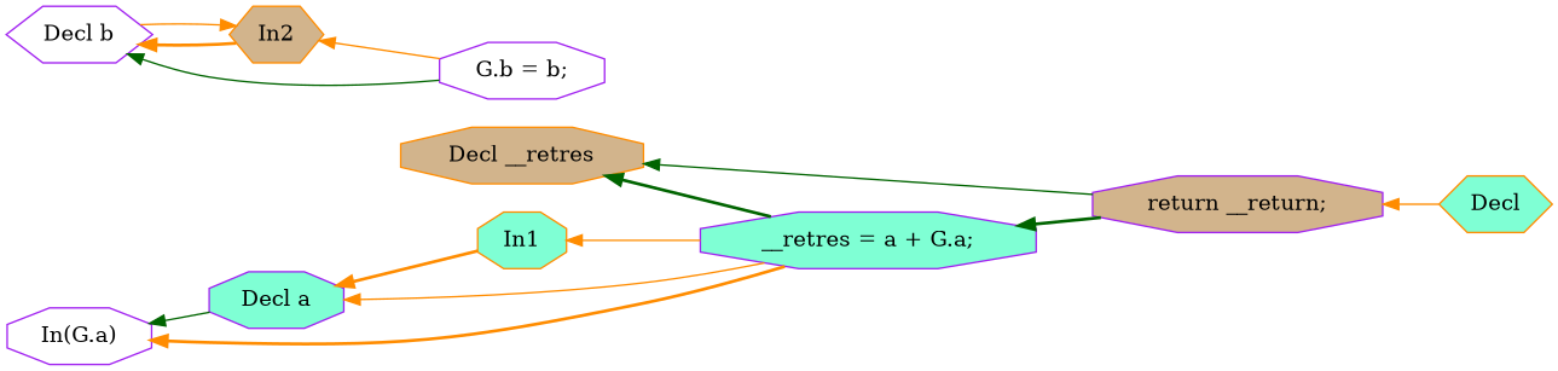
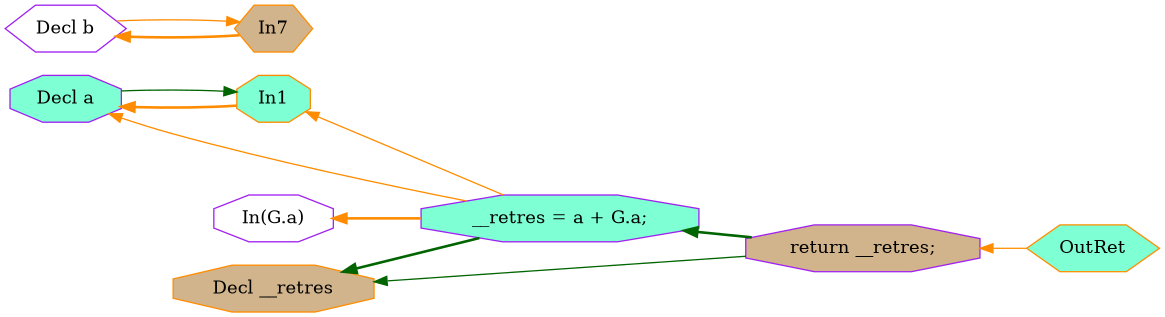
  digraph {
    rankdir=LR
    node [color=purple fillcolor=aquamarine shape=octagon style=filled]
    edge [color=darkorange dir=back style=solid]
    n1 [label="Decl a"]
    n2 [color=darkorange label=In1]
    n3 [label="__retres = a + G.a;"]
-   n4 [fillcolor=tan label="return __return;"]
+   n4 [fillcolor=tan label="return __retres;"]
    n5 [fillcolor=white label="Decl b" shape=hexagon]
-   n6 [color=darkorange fillcolor=tan label=In2 shape=hexagon]
-   n7 [fillcolor=white label="G.b = b;"]
+   n6 [color=darkorange fillcolor=tan label=In7 shape=hexagon]
    n8 [color=darkorange fillcolor=tan label="Decl __retres"]
-   n9 [color=darkorange label=Decl shape=hexagon]
+   n9 [color=darkorange label=OutRet shape=hexagon]
    n10 [fillcolor=white label="In(G.a)"]
    n1 -> n2 [style=bold]
    n1 -> n3
-   n10 -> n1 [color=darkgreen]
+   n2 -> n1 [color=darkgreen]
    n2 -> n3
    n3 -> n4 [color=darkgreen style=bold]
    n4 -> n9
    n5 -> n6 [style=bold]
-   n5 -> n7 [color=darkgreen]
    n6 -> n5
-   n6 -> n7
    n8 -> n3 [color=darkgreen style=bold]
    n8 -> n4 [color=darkgreen]
    n10 -> n3 [style=bold]
  }
